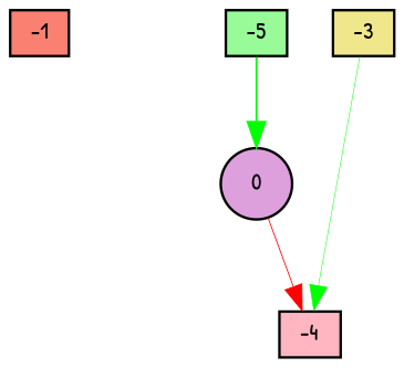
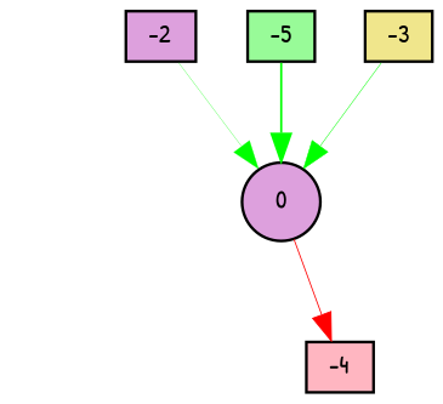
  digraph {
    fontname="Patrick Hand"
    node [fillcolor=plum fontname="Patrick Hand" fontsize=9 shape=box style=filled]
    edge [color=green fontname="Patrick Hand" style=solid]
-   -1 [fillcolor=salmon height=0.2 width=0.2]
+   -2 [height=0.2 width=0.2]
    0 [height=0.2 shape=circle width=0.2]
    -4 [fillcolor=lightpink height=0.2 width=0.2]
    -3 [fillcolor=khaki height=0.2 width=0.2]
    -5 [fillcolor=palegreen height=0.2 width=0.2]
+   -2 -> 0 [penwidth=0.11356111103702089]
    0 -> -4 [color=red penwidth=0.3471557789251252 style=bold]
-   -3 -> -4 [penwidth=0.20549459661429373]
+   -3 -> 0 [penwidth=0.20549459661429373]
    -5 -> 0 [penwidth=0.7405826647964773]
  }
